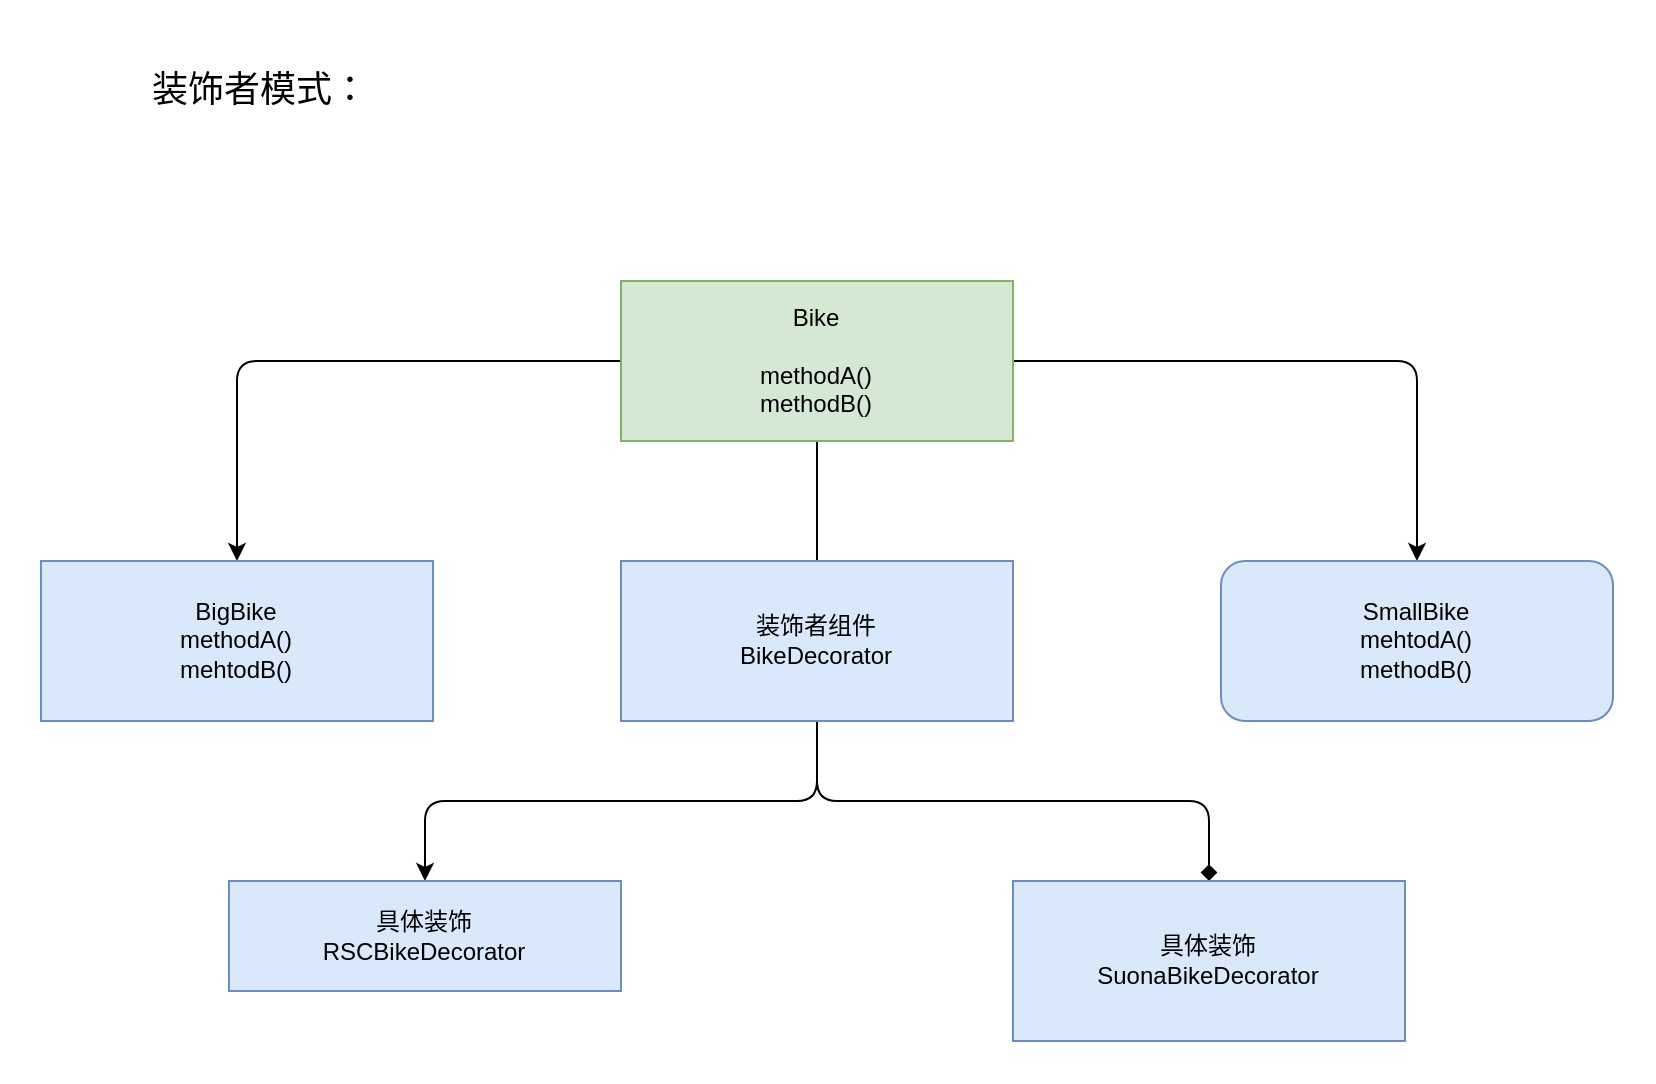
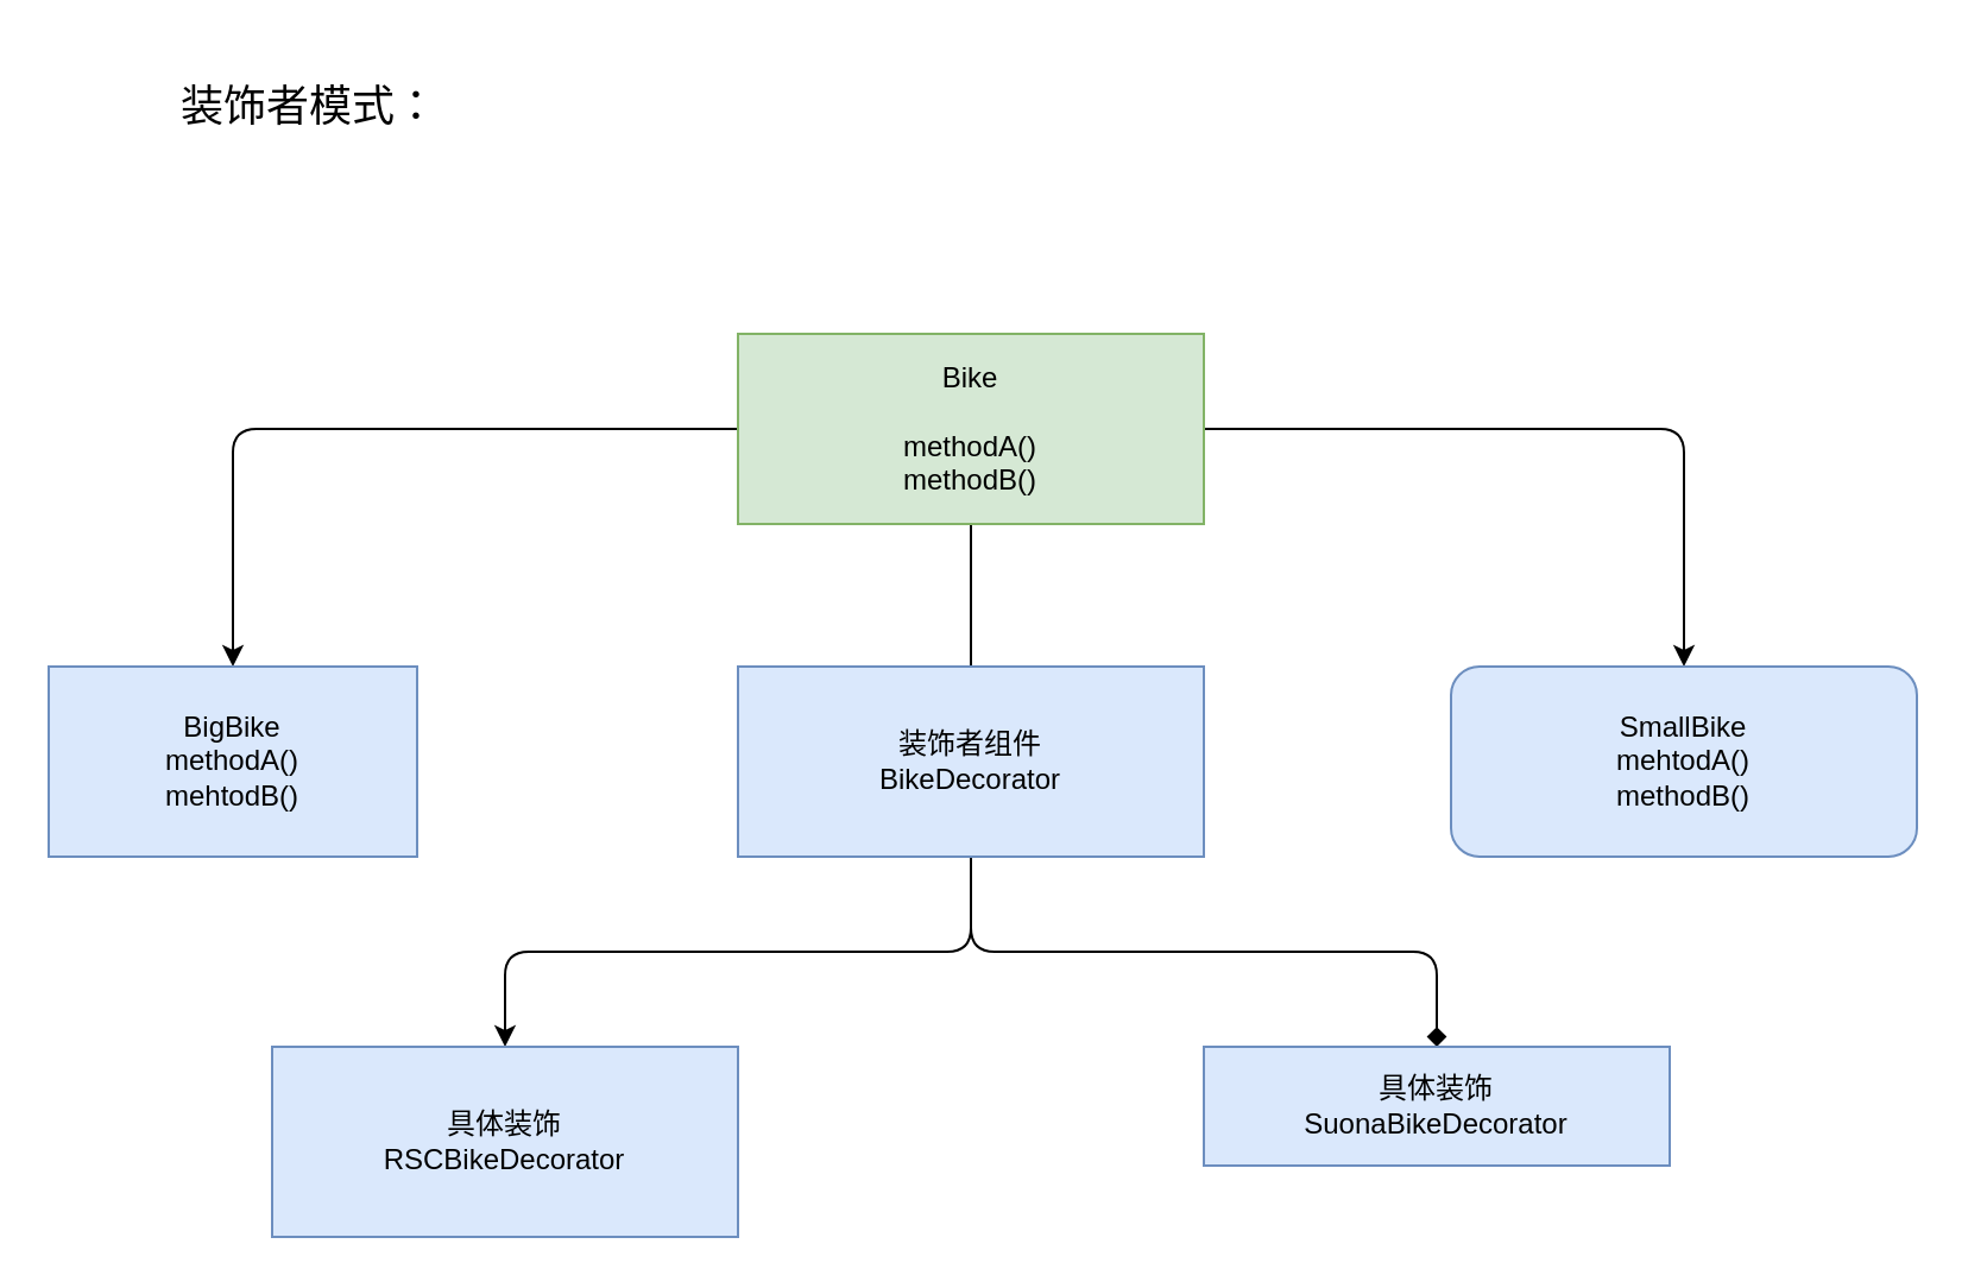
  <mxCell id="0" />
  <mxCell id="1" parent="0" />
  <mxCell id="2" style="edgeStyle=orthogonalEdgeStyle;rounded=1;orthogonalLoop=1;jettySize=auto;html=1;entryX=0.5;entryY=0;entryDx=0;entryDy=0;endArrow=none;" edge="1" parent="1" source="5" target="8"><mxGeometry relative="1" as="geometry" /></mxCell>
  <mxCell id="3" style="edgeStyle=orthogonalEdgeStyle;rounded=1;orthogonalLoop=1;jettySize=auto;html=1;" edge="1" parent="1" source="5" target="12"><mxGeometry relative="1" as="geometry" /></mxCell>
  <mxCell id="4" style="edgeStyle=orthogonalEdgeStyle;rounded=1;orthogonalLoop=1;jettySize=auto;html=1;" edge="1" parent="1" source="5" target="11"><mxGeometry relative="1" as="geometry" /></mxCell>
  <mxCell id="5" value="Bike&lt;br&gt;&lt;br&gt;methodA()&lt;br&gt;methodB()" style="rounded=0;whiteSpace=wrap;html=1;fillColor=#d5e8d4;strokeColor=#82b366;" vertex="1" parent="1"><mxGeometry x="310" y="140" width="196" height="80" as="geometry" /></mxCell>
  <mxCell id="6" style="edgeStyle=orthogonalEdgeStyle;rounded=1;orthogonalLoop=1;jettySize=auto;html=1;" edge="1" parent="1" source="8" target="9"><mxGeometry relative="1" as="geometry" /></mxCell>
  <mxCell id="7" style="edgeStyle=orthogonalEdgeStyle;rounded=1;orthogonalLoop=1;jettySize=auto;html=1;endArrow=diamond;" edge="1" parent="1" source="8" target="10"><mxGeometry relative="1" as="geometry" /></mxCell>
  <mxCell id="8" value="装饰者组件&lt;br&gt;BikeDecorator" style="rounded=0;whiteSpace=wrap;html=1;fillColor=#dae8fc;strokeColor=#6c8ebf;" vertex="1" parent="1"><mxGeometry x="310" y="280" width="196" height="80" as="geometry" /></mxCell>
- <mxCell id="9" value="具体装饰&lt;br&gt;RSCBikeDecorator&lt;br&gt;" style="rounded=0;whiteSpace=wrap;html=1;fillColor=#dae8fc;strokeColor=#6c8ebf;" vertex="1" parent="1"><mxGeometry x="114" y="440" width="196" height="55" as="geometry" /></mxCell>
- <mxCell id="10" value="具体装饰&lt;br&gt;SuonaBikeDecorator" style="rounded=0;whiteSpace=wrap;html=1;fillColor=#dae8fc;strokeColor=#6c8ebf;" vertex="1" parent="1"><mxGeometry x="506" y="440" width="196" height="80" as="geometry" /></mxCell>
- <mxCell id="11" value="BigBike&lt;br&gt;methodA()&lt;br&gt;mehtodB()" style="rounded=0;whiteSpace=wrap;html=1;fillColor=#dae8fc;strokeColor=#6c8ebf;" vertex="1" parent="1"><mxGeometry x="20" y="280" width="196" height="80" as="geometry" /></mxCell>
+ <mxCell id="9" value="具体装饰&lt;br&gt;RSCBikeDecorator&lt;br&gt;" style="rounded=0;whiteSpace=wrap;html=1;fillColor=#dae8fc;strokeColor=#6c8ebf;" vertex="1" parent="1"><mxGeometry x="114" y="440" width="196" height="80" as="geometry" /></mxCell>
+ <mxCell id="10" value="具体装饰&lt;br&gt;SuonaBikeDecorator" style="rounded=0;whiteSpace=wrap;html=1;fillColor=#dae8fc;strokeColor=#6c8ebf;" vertex="1" parent="1"><mxGeometry x="506" y="440" width="196" height="50" as="geometry" /></mxCell>
+ <mxCell id="11" value="BigBike&lt;br&gt;methodA()&lt;br&gt;mehtodB()" style="rounded=0;whiteSpace=wrap;html=1;fillColor=#dae8fc;strokeColor=#6c8ebf;" vertex="1" parent="1"><mxGeometry x="20" y="280" width="155" height="80" as="geometry" /></mxCell>
  <mxCell id="12" value="SmallBike&lt;br&gt;mehtodA()&lt;br&gt;methodB()" style="whiteSpace=wrap;html=1;fillColor=#dae8fc;strokeColor=#6c8ebf;rounded=1;" vertex="1" parent="1"><mxGeometry x="610" y="280" width="196" height="80" as="geometry" /></mxCell>
  <mxCell id="13" value="&lt;font style=&quot;font-size: 18px&quot;&gt;装饰者模式：&lt;/font&gt;" style="text;html=1;strokeColor=none;fillColor=none;align=left;verticalAlign=middle;whiteSpace=wrap;rounded=0;" vertex="1" parent="1"><mxGeometry x="74" y="20" width="315" height="50" as="geometry" /></mxCell>
